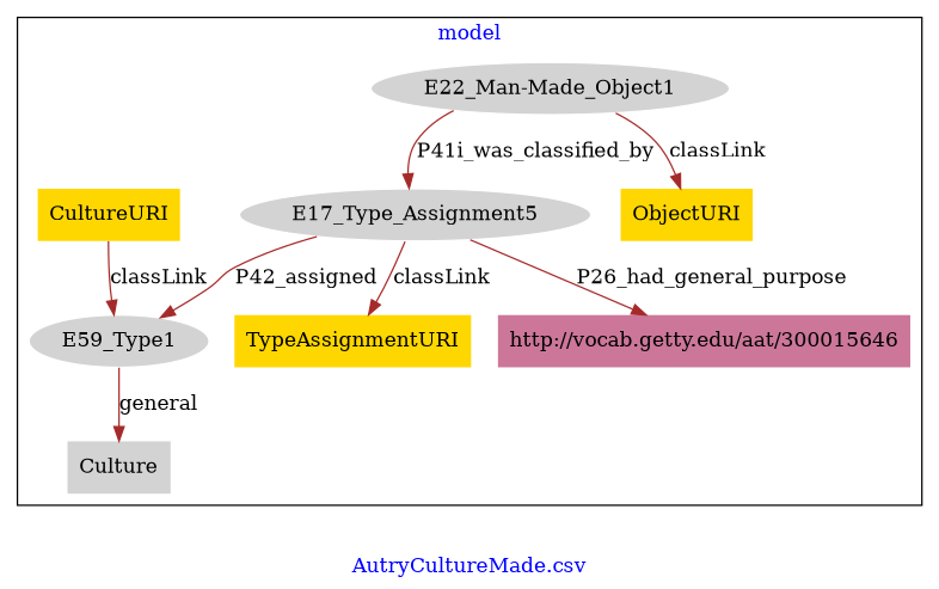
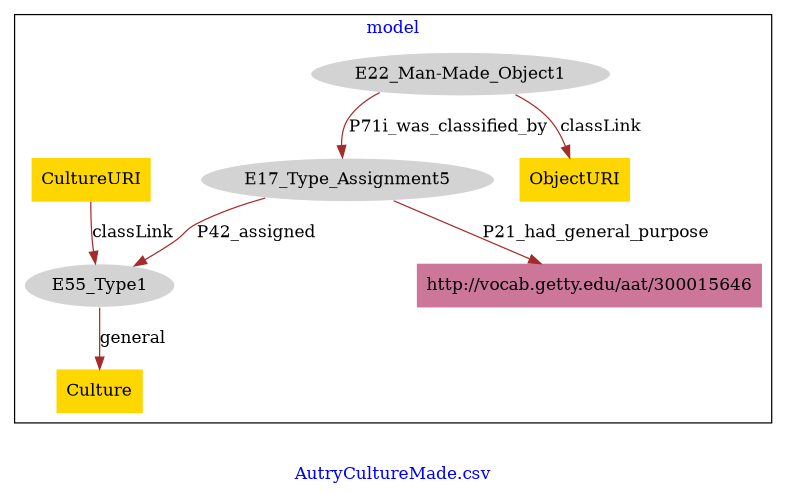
  digraph {
    fontcolor=blue
    label="AutryCultureMade.csv"
    remincross=true
    node [fillcolor=gold style=filled shape=plaintext]
    edge [color=brown fontcolor=black]
    n1 [color=white fillcolor=lightgray label=E17_Type_Assignment5 shape=""]
-   n2 [color=white fillcolor=lightgray label=E59_Type1 shape=""]
+   n2 [color=white fillcolor=lightgray label=E55_Type1 shape=""]
    n3 [color=white fillcolor=lightgray label="E22_Man-Made_Object1" shape=""]
-   n4 [label=TypeAssignmentURI]
    n5 [label=ObjectURI]
-   n6 [fillcolor=lightgray label=Culture]
+   n6 [label=Culture]
    n7 [label=CultureURI]
    n8 [fillcolor="#CC7799" label="http://vocab.getty.edu/aat/300015646"]
    subgraph cluster_1 {
      label=model
      n1
      n2
      n3
-     n4
      n5
      n6
      n7
      n8
    }
    n1 -> n2 [label=P42_assigned]
-   n1 -> n4 [label=classLink]
-   n1 -> n8 [label=P26_had_general_purpose]
+   n1 -> n8 [label=P21_had_general_purpose]
    n2 -> n6 [label=general]
-   n3 -> n1 [label=P41i_was_classified_by]
+   n3 -> n1 [label=P71i_was_classified_by]
    n3 -> n5 [label=classLink]
    n7 -> n2 [label=classLink]
  }
